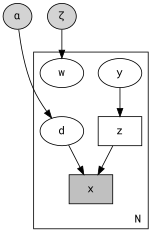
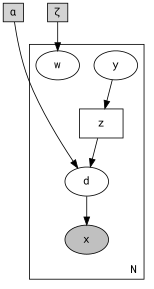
  digraph {
    fontname="Roboto Mono"
    node [fontname="Roboto Mono" shape=ellipse style=filled]
    edge [fontname="Roboto Mono"]
-   n1 [height=0.2 label="α" width=0.25]
-   n2 [height=0.2 label="ζ" width=0.25]
+   n1 [height=0.2 label="α" shape=box width=0.25]
+   n2 [height=0.2 label="ζ" shape=box width=0.25]
    n3 [label=y style=""]
    n4 [label=w style=""]
    n5 [fillcolor=white label=z shape=box]
    n6 [label=d style=""]
-   n7 [fillcolor=grey label=x shape=box]
+   n7 [fillcolor=grey label=x]
    subgraph sub_1 {
      rank=same
      n1
      n2
    }
    subgraph cluster_2 {
      label=N
      labeljust=r
      labelloc=b
      rankdir=TB
      n5
      n6
      n7
      subgraph sub_3 {
        label=N
        labeljust=r
        labelloc=b
        rank=same
        rankdir=TB
        n3
        n4
      }
    }
    n1 -> n6
    n2 -> n4
    n3 -> n5
-   n5 -> n7
+   n5 -> n6
    n6 -> n7
  }
